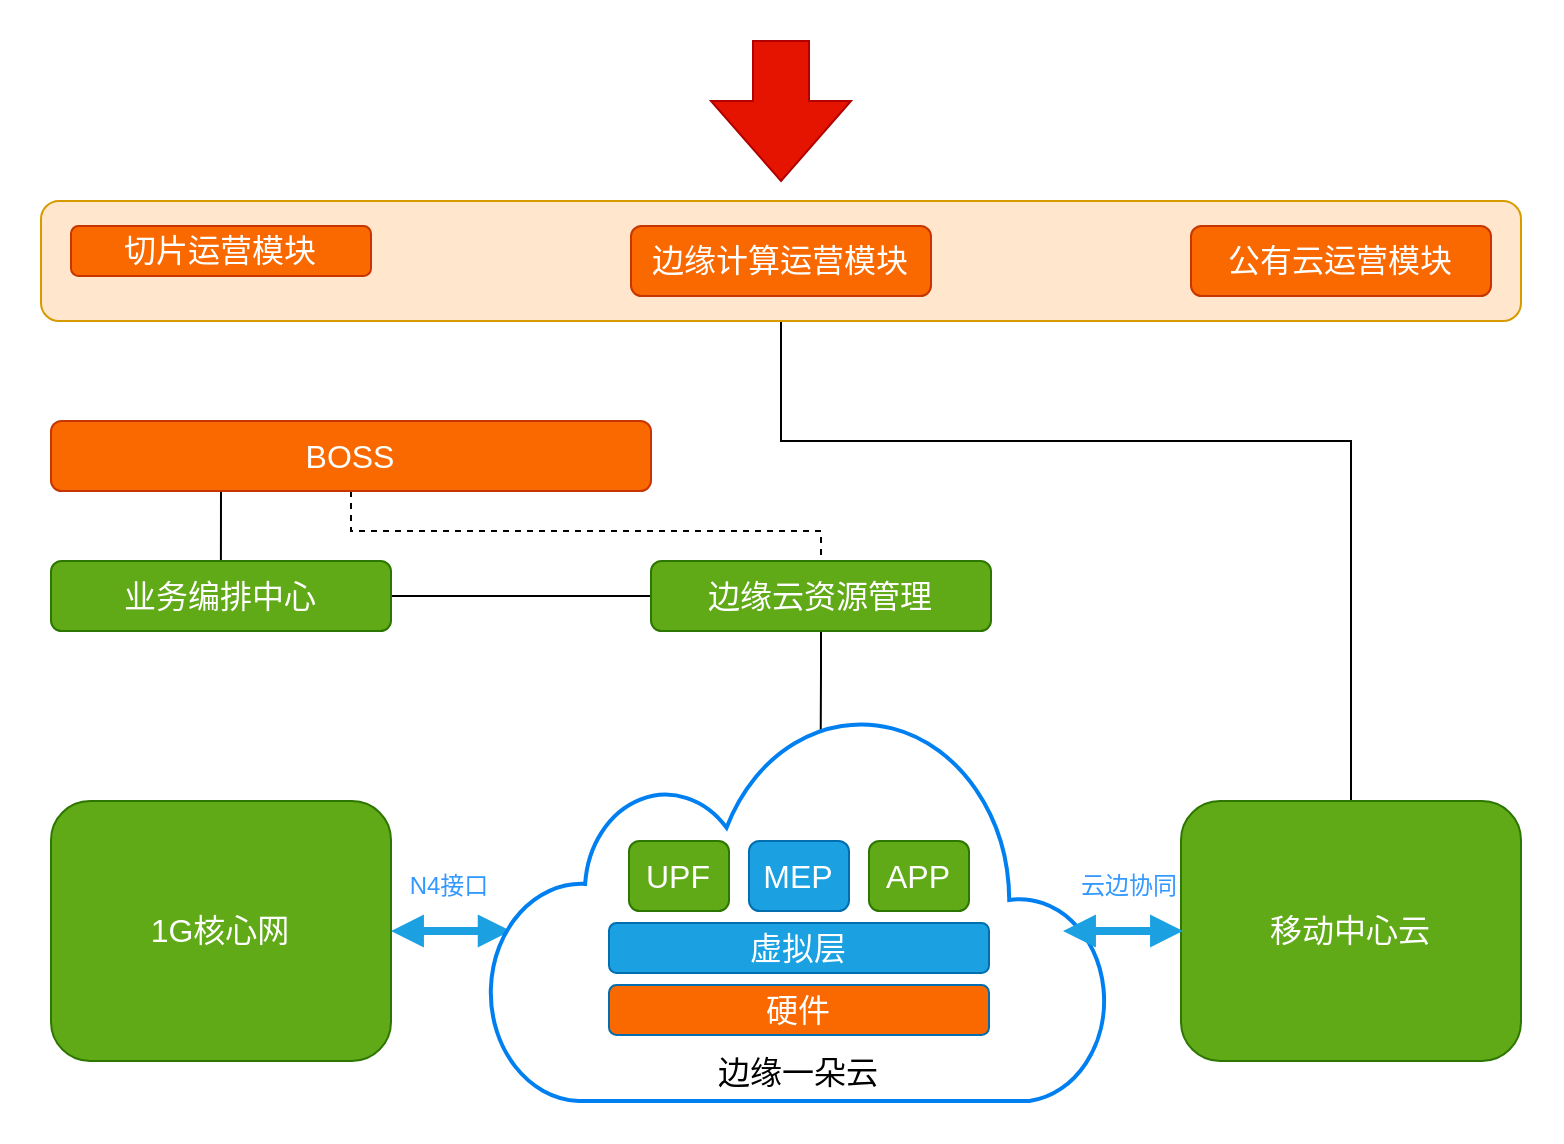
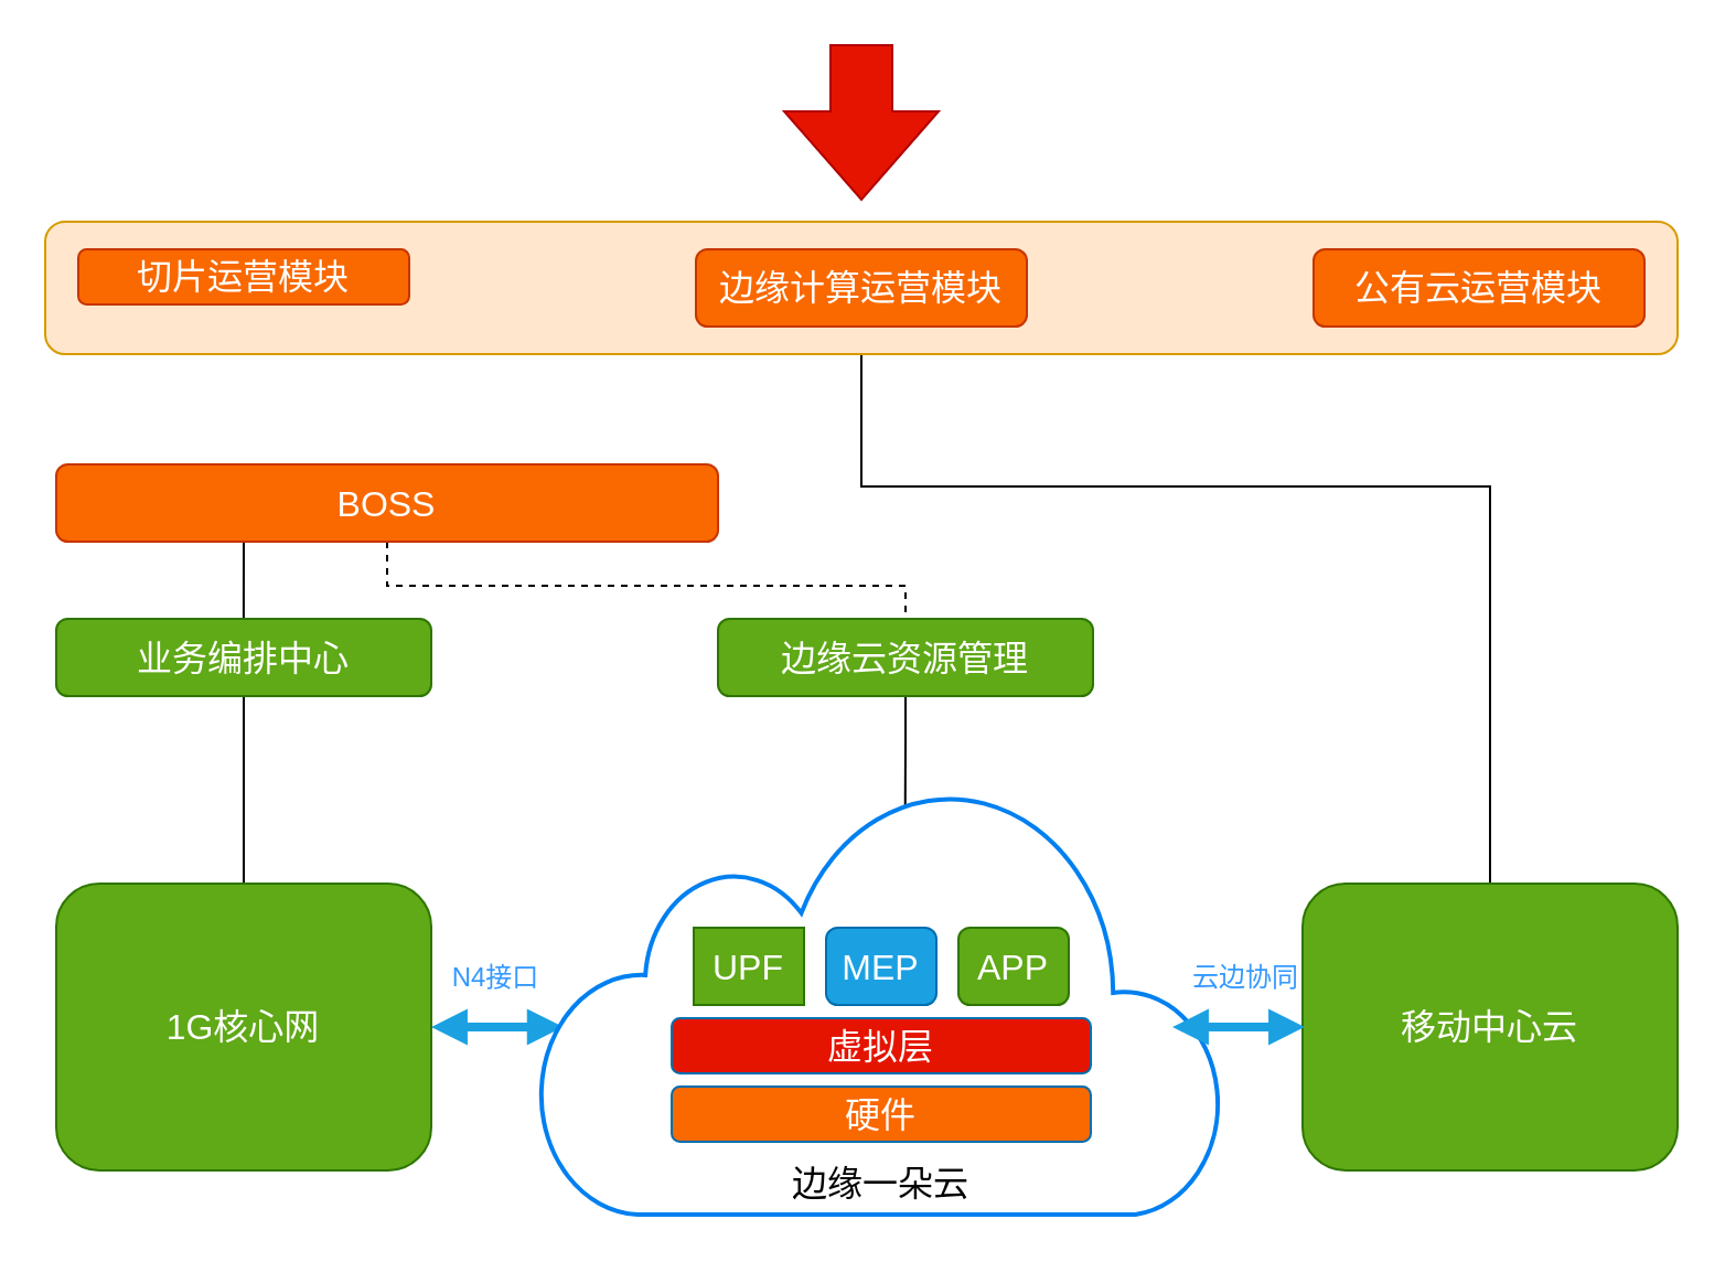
  <mxCell id="0" />
  <mxCell id="1" parent="0" />
  <mxCell id="2" value="" style="html=1;shadow=0;dashed=0;align=center;verticalAlign=middle;shape=mxgraph.arrows2.arrow;dy=0.6;dx=40;direction=south;notch=0;fillColor=#e51400;fontColor=#ffffff;strokeColor=#B20000;" vertex="1" parent="1"><mxGeometry x="355" y="20" width="70" height="70" as="geometry" /></mxCell>
  <mxCell id="3" style="edgeStyle=orthogonalEdgeStyle;rounded=0;orthogonalLoop=1;jettySize=auto;html=1;entryX=0.5;entryY=0;entryDx=0;entryDy=0;endArrow=none;endFill=0;" edge="1" parent="1" source="4" target="26"><mxGeometry relative="1" as="geometry"><Array as="points"><mxPoint x="390" y="220" /><mxPoint x="675" y="220" /></Array></mxGeometry></mxCell>
  <mxCell id="4" value="" style="rounded=1;whiteSpace=wrap;html=1;fillColor=#ffe6cc;strokeColor=#d79b00;" vertex="1" parent="1"><mxGeometry x="20" y="100" width="740" height="60" as="geometry" /></mxCell>
  <mxCell id="5" value="&lt;font style=&quot;font-size: 16px;&quot;&gt;切片运营模块&lt;/font&gt;" style="rounded=1;whiteSpace=wrap;html=1;fillColor=#fa6800;fontColor=#FFFFFF;strokeColor=#C73500;" vertex="1" parent="1"><mxGeometry x="35" y="112.5" width="150" height="25" as="geometry" /></mxCell>
  <mxCell id="6" value="&lt;font style=&quot;font-size: 16px;&quot;&gt;边缘计算运营模块&lt;/font&gt;" style="rounded=1;whiteSpace=wrap;html=1;fillColor=#fa6800;fontColor=#FFFFFF;strokeColor=#C73500;" vertex="1" parent="1"><mxGeometry x="315" y="112.5" width="150" height="35" as="geometry" /></mxCell>
  <mxCell id="7" value="&lt;font style=&quot;font-size: 16px;&quot;&gt;公有云运营模块&lt;/font&gt;" style="rounded=1;whiteSpace=wrap;html=1;fillColor=#fa6800;fontColor=#FFFFFF;strokeColor=#C73500;" vertex="1" parent="1"><mxGeometry x="595" y="112.5" width="150" height="35" as="geometry" /></mxCell>
  <mxCell id="8" style="edgeStyle=orthogonalEdgeStyle;rounded=0;orthogonalLoop=1;jettySize=auto;html=1;exitX=0.25;exitY=1;exitDx=0;exitDy=0;entryX=0.435;entryY=0.051;entryDx=0;entryDy=0;entryPerimeter=0;endArrow=none;endFill=0;" edge="1" parent="1"><mxGeometry relative="1" as="geometry"><mxPoint x="111" y="245" as="sourcePoint" /><mxPoint x="109.95" y="281.785" as="targetPoint" /></mxGeometry></mxCell>
  <mxCell id="9" style="edgeStyle=orthogonalEdgeStyle;rounded=0;orthogonalLoop=1;jettySize=auto;html=1;endArrow=none;endFill=0;dashed=1;" edge="1" parent="1" source="10" target="16"><mxGeometry relative="1" as="geometry"><Array as="points"><mxPoint x="175" y="265" /><mxPoint x="410" y="265" /></Array></mxGeometry></mxCell>
  <mxCell id="10" value="&lt;font style=&quot;font-size: 16px;&quot;&gt;BOSS&lt;/font&gt;" style="rounded=1;whiteSpace=wrap;html=1;fillColor=#fa6800;fontColor=#FFFFFF;strokeColor=#C73500;" vertex="1" parent="1"><mxGeometry x="25" y="210" width="300" height="35" as="geometry" /></mxCell>
- <mxCell id="11" style="edgeStyle=orthogonalEdgeStyle;rounded=0;orthogonalLoop=1;jettySize=auto;html=1;endArrow=none;endFill=0;" edge="1" parent="1" source="12" target="16"><mxGeometry relative="1" as="geometry" /></mxCell>
+ <mxCell id="11" style="edgeStyle=orthogonalEdgeStyle;rounded=0;orthogonalLoop=1;jettySize=auto;html=1;entryX=0.5;entryY=0;entryDx=0;entryDy=0;endArrow=none;endFill=0;" edge="1" parent="1" source="12" target="14"><mxGeometry relative="1" as="geometry" /></mxCell>
  <mxCell id="12" value="&lt;font style=&quot;font-size: 16px;&quot;&gt;业务编排中心&lt;/font&gt;" style="rounded=1;whiteSpace=wrap;html=1;fillColor=#60a917;fontColor=#ffffff;strokeColor=#2D7600;" vertex="1" parent="1"><mxGeometry x="25" y="280" width="170" height="35" as="geometry" /></mxCell>
  <mxCell id="13" style="edgeStyle=orthogonalEdgeStyle;rounded=0;orthogonalLoop=1;jettySize=auto;html=1;entryX=0.035;entryY=0.564;entryDx=0;entryDy=0;entryPerimeter=0;strokeWidth=4;endArrow=block;endFill=1;startArrow=block;startFill=1;strokeColor=#1ba1e2;" edge="1" parent="1" source="14" target="18"><mxGeometry relative="1" as="geometry" /></mxCell>
  <mxCell id="14" value="&lt;font style=&quot;font-size: 16px;&quot;&gt;1G核心网&lt;/font&gt;" style="rounded=1;whiteSpace=wrap;html=1;fillColor=#60a917;fontColor=#ffffff;strokeColor=#2D7600;" vertex="1" parent="1"><mxGeometry x="25" y="400" width="170" height="130" as="geometry" /></mxCell>
  <mxCell id="15" style="edgeStyle=orthogonalEdgeStyle;rounded=0;orthogonalLoop=1;jettySize=auto;html=1;entryX=0.535;entryY=0.077;entryDx=0;entryDy=0;entryPerimeter=0;endArrow=none;endFill=0;" edge="1" parent="1" source="16" target="18"><mxGeometry relative="1" as="geometry" /></mxCell>
  <mxCell id="16" value="&lt;font style=&quot;font-size: 16px;&quot;&gt;边缘云资源管理&lt;/font&gt;" style="rounded=1;whiteSpace=wrap;html=1;fillColor=#60a917;fontColor=#ffffff;strokeColor=#2D7600;" vertex="1" parent="1"><mxGeometry x="325" y="280" width="170" height="35" as="geometry" /></mxCell>
  <mxCell id="17" value="" style="group" vertex="1" connectable="0" parent="1"><mxGeometry x="244" y="355" width="310" height="195" as="geometry" /></mxCell>
  <mxCell id="18" value="" style="html=1;verticalLabelPosition=bottom;align=center;labelBackgroundColor=#ffffff;verticalAlign=top;strokeWidth=2;strokeColor=#0080F0;shadow=0;dashed=0;shape=mxgraph.ios7.icons.cloud;" vertex="1" parent="17"><mxGeometry width="310" height="195" as="geometry" /></mxCell>
  <mxCell id="19" value="" style="group" vertex="1" connectable="0" parent="17"><mxGeometry x="60" y="65" width="190" height="128" as="geometry" /></mxCell>
- <mxCell id="20" value="&lt;font style=&quot;font-size: 16px;&quot;&gt;UPF&lt;/font&gt;" style="rounded=1;whiteSpace=wrap;html=1;fillColor=#60a917;fontColor=#ffffff;strokeColor=#2D7600;" vertex="1" parent="19"><mxGeometry x="10" width="50" height="35" as="geometry" /></mxCell>
+ <mxCell id="20" value="&lt;font style=&quot;font-size: 16px;&quot;&gt;UPF&lt;/font&gt;" style="whiteSpace=wrap;html=1;fillColor=#60a917;fontColor=#ffffff;strokeColor=#2D7600;rounded=0;" vertex="1" parent="19"><mxGeometry x="10" width="50" height="35" as="geometry" /></mxCell>
  <mxCell id="21" value="&lt;font style=&quot;font-size: 16px;&quot;&gt;MEP&lt;/font&gt;" style="rounded=1;whiteSpace=wrap;html=1;fillColor=#1ba1e2;fontColor=#ffffff;strokeColor=#006EAF;" vertex="1" parent="19"><mxGeometry x="70" width="50" height="35" as="geometry" /></mxCell>
  <mxCell id="22" value="&lt;font style=&quot;font-size: 16px;&quot;&gt;APP&lt;br&gt;&lt;/font&gt;" style="rounded=1;whiteSpace=wrap;html=1;fillColor=#60a917;fontColor=#ffffff;strokeColor=#2D7600;" vertex="1" parent="19"><mxGeometry x="130" width="50" height="35" as="geometry" /></mxCell>
- <mxCell id="23" value="&lt;font style=&quot;font-size: 16px;&quot;&gt;虚拟层&lt;/font&gt;" style="rounded=1;whiteSpace=wrap;html=1;fillColor=#1ba1e2;fontColor=#ffffff;strokeColor=#006EAF;" vertex="1" parent="19"><mxGeometry y="41" width="190" height="25" as="geometry" /></mxCell>
+ <mxCell id="23" value="&lt;font style=&quot;font-size: 16px;&quot;&gt;虚拟层&lt;/font&gt;" style="rounded=1;whiteSpace=wrap;html=1;fillColor=#e51400;fontColor=#ffffff;strokeColor=#006EAF;" vertex="1" parent="19"><mxGeometry y="41" width="190" height="25" as="geometry" /></mxCell>
  <mxCell id="24" value="&lt;font style=&quot;font-size: 16px;&quot;&gt;硬件&lt;/font&gt;" style="rounded=1;whiteSpace=wrap;html=1;fillColor=#fa6800;fontColor=#ffffff;strokeColor=#006EAF;" vertex="1" parent="19"><mxGeometry y="72" width="190" height="25" as="geometry" /></mxCell>
  <mxCell id="25" value="&lt;font style=&quot;font-size: 16px;&quot;&gt;边缘一朵云&lt;/font&gt;" style="rounded=1;whiteSpace=wrap;html=1;fillColor=none;fontColor=#000000;strokeColor=none;" vertex="1" parent="19"><mxGeometry y="103" width="190" height="25" as="geometry" /></mxCell>
  <mxCell id="26" value="&lt;font style=&quot;font-size: 16px;&quot;&gt;移动中心云&lt;/font&gt;" style="rounded=1;whiteSpace=wrap;html=1;fillColor=#60a917;fontColor=#ffffff;strokeColor=#2D7600;" vertex="1" parent="1"><mxGeometry x="590" y="400" width="170" height="130" as="geometry" /></mxCell>
  <mxCell id="27" style="edgeStyle=orthogonalEdgeStyle;rounded=0;orthogonalLoop=1;jettySize=auto;html=1;entryX=0.035;entryY=0.564;entryDx=0;entryDy=0;entryPerimeter=0;strokeWidth=4;endArrow=block;endFill=1;startArrow=block;startFill=1;strokeColor=#1ba1e2;" edge="1" parent="1"><mxGeometry relative="1" as="geometry"><mxPoint x="531" y="465" as="sourcePoint" /><mxPoint x="591" y="465" as="targetPoint" /></mxGeometry></mxCell>
  <mxCell id="28" value="&lt;font color=&quot;#3399ff&quot;&gt;N4接口&lt;/font&gt;" style="rounded=0;whiteSpace=wrap;html=1;strokeColor=none;fillColor=none;" vertex="1" parent="1"><mxGeometry x="185" y="430" width="79" height="25" as="geometry" /></mxCell>
  <mxCell id="29" value="&lt;font color=&quot;#3399ff&quot;&gt;云边协同&lt;/font&gt;" style="rounded=0;whiteSpace=wrap;html=1;strokeColor=none;fillColor=none;" vertex="1" parent="1"><mxGeometry x="525" y="430" width="79" height="25" as="geometry" /></mxCell>
